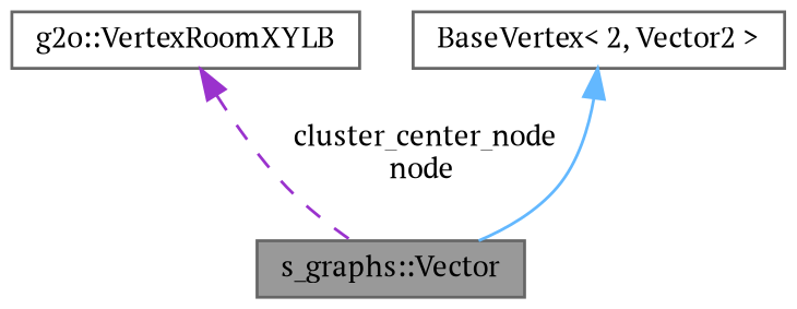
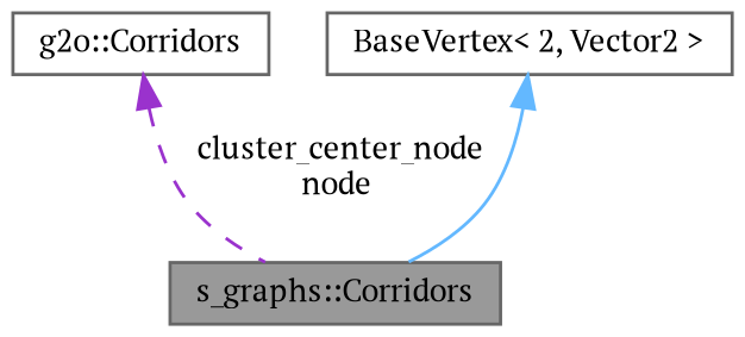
  digraph {
    fontname="PT Serif"
    node [color=gray40 fillcolor=white fontname="PT Serif" fontsize=10 shape=box style=filled]
    edge [dir=back fontname="PT Serif" fontsize=10 labelfontname=Helvetica labelfontsize=10]
-   n1 [fillcolor=grey60 fontcolor=black height=0.2 label="s_graphs::Vector" width=0.4]
-   n2 [height=0.2 label="g2o::VertexRoomXYLB" width=0.4]
+   n1 [fillcolor=grey60 fontcolor=black height=0.2 label="s_graphs::Corridors" width=0.4]
+   n2 [height=0.2 label="g2o::Corridors" width=0.4]
    n3 [height=0.2 label="BaseVertex\< 2, Vector2 \>" width=0.4]
    n2 -> n1 [color=darkorchid3 label=" cluster_center_node\nnode" style=dashed]
    n3 -> n1 [color=steelblue1 style=solid]
  }
